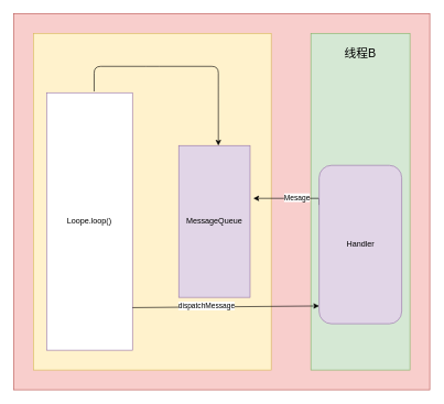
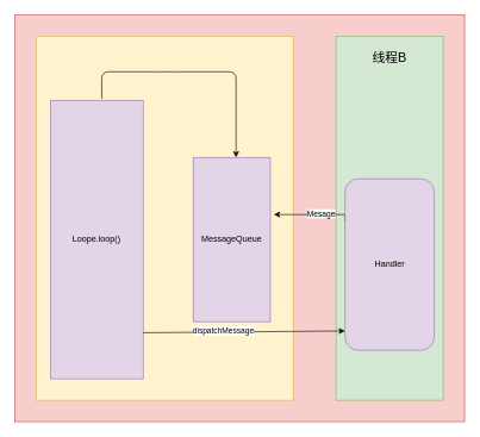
  <mxCell id="0" />
  <mxCell id="1" parent="0" />
  <mxCell id="2" value="" style="rounded=0;whiteSpace=wrap;html=1;fillColor=#f8cecc;strokeColor=#b85450;" vertex="1" parent="1"><mxGeometry x="20" y="20" width="630" height="570" as="geometry" /></mxCell>
  <mxCell id="3" value="" style="rounded=0;whiteSpace=wrap;html=1;fillColor=#fff2cc;strokeColor=#d6b656;" vertex="1" parent="1"><mxGeometry x="50" y="50" width="360" height="510" as="geometry" /></mxCell>
  <mxCell id="4" value="" style="rounded=0;whiteSpace=wrap;html=1;fillColor=#d5e8d4;strokeColor=#82b366;" vertex="1" parent="1"><mxGeometry x="470" y="50" width="150" height="510" as="geometry" /></mxCell>
  <mxCell id="5" value="&lt;font style=&quot;font-size: 18px&quot;&gt;线程B&lt;/font&gt;" style="text;html=1;strokeColor=none;fillColor=none;align=center;verticalAlign=middle;whiteSpace=wrap;rounded=0;" vertex="1" parent="1"><mxGeometry x="510" y="70" width="70" height="20" as="geometry" /></mxCell>
- <mxCell id="6" value="Loope.loop()" style="rounded=0;whiteSpace=wrap;html=1;fillColor=#ffffff;strokeColor=#9673a6;" vertex="1" parent="1"><mxGeometry x="70" y="140" width="130" height="390" as="geometry" /></mxCell>
+ <mxCell id="6" value="Loope.loop()" style="rounded=0;whiteSpace=wrap;html=1;fillColor=#e1d5e7;strokeColor=#9673a6;" vertex="1" parent="1"><mxGeometry x="70" y="140" width="130" height="390" as="geometry" /></mxCell>
  <mxCell id="7" value="MessageQueue" style="rounded=0;whiteSpace=wrap;html=1;fillColor=#e1d5e7;strokeColor=#9673a6;" vertex="1" parent="1"><mxGeometry x="270" y="220" width="108" height="230" as="geometry" /></mxCell>
  <mxCell id="8" value="" style="endArrow=classic;html=1;" edge="1" parent="1"><mxGeometry width="50" height="50" relative="1" as="geometry"><mxPoint x="142" y="138" as="sourcePoint" /><mxPoint x="330" y="220" as="targetPoint" /><Array as="points"><mxPoint x="142" y="100" /><mxPoint x="230" y="100" /><mxPoint x="330" y="100" /><mxPoint x="330" y="138" /></Array></mxGeometry></mxCell>
  <mxCell id="9" style="edgeStyle=orthogonalEdgeStyle;rounded=0;orthogonalLoop=1;jettySize=auto;html=1;exitX=0;exitY=0.25;exitDx=0;exitDy=0;" edge="1" parent="1" source="11"><mxGeometry relative="1" as="geometry"><mxPoint x="383" y="300" as="targetPoint" /><Array as="points"><mxPoint x="483" y="300" /></Array></mxGeometry></mxCell>
  <mxCell id="10" value="Mesage" style="edgeLabel;html=1;align=center;verticalAlign=middle;resizable=0;points=[];" vertex="1" connectable="0" parent="9"><mxGeometry x="-0.196" y="-2" relative="1" as="geometry"><mxPoint as="offset" /></mxGeometry></mxCell>
  <mxCell id="11" value="Handler" style="rounded=1;whiteSpace=wrap;html=1;fillColor=#e1d5e7;strokeColor=#9673a6;" vertex="1" parent="1"><mxGeometry x="482.5" y="250" width="125" height="240" as="geometry" /></mxCell>
  <mxCell id="12" value="" style="endArrow=classic;html=1;exitX=1;exitY=0.75;exitDx=0;exitDy=0;entryX=0;entryY=0.75;entryDx=0;entryDy=0;" edge="1" parent="1"><mxGeometry width="50" height="50" relative="1" as="geometry"><mxPoint x="200" y="465.5" as="sourcePoint" /><mxPoint x="482.5" y="463" as="targetPoint" /></mxGeometry></mxCell>
  <mxCell id="13" value="dispatchMessage" style="edgeLabel;html=1;align=center;verticalAlign=middle;resizable=0;points=[];" vertex="1" connectable="0" parent="12"><mxGeometry x="-0.207" y="2" relative="1" as="geometry"><mxPoint as="offset" /></mxGeometry></mxCell>
